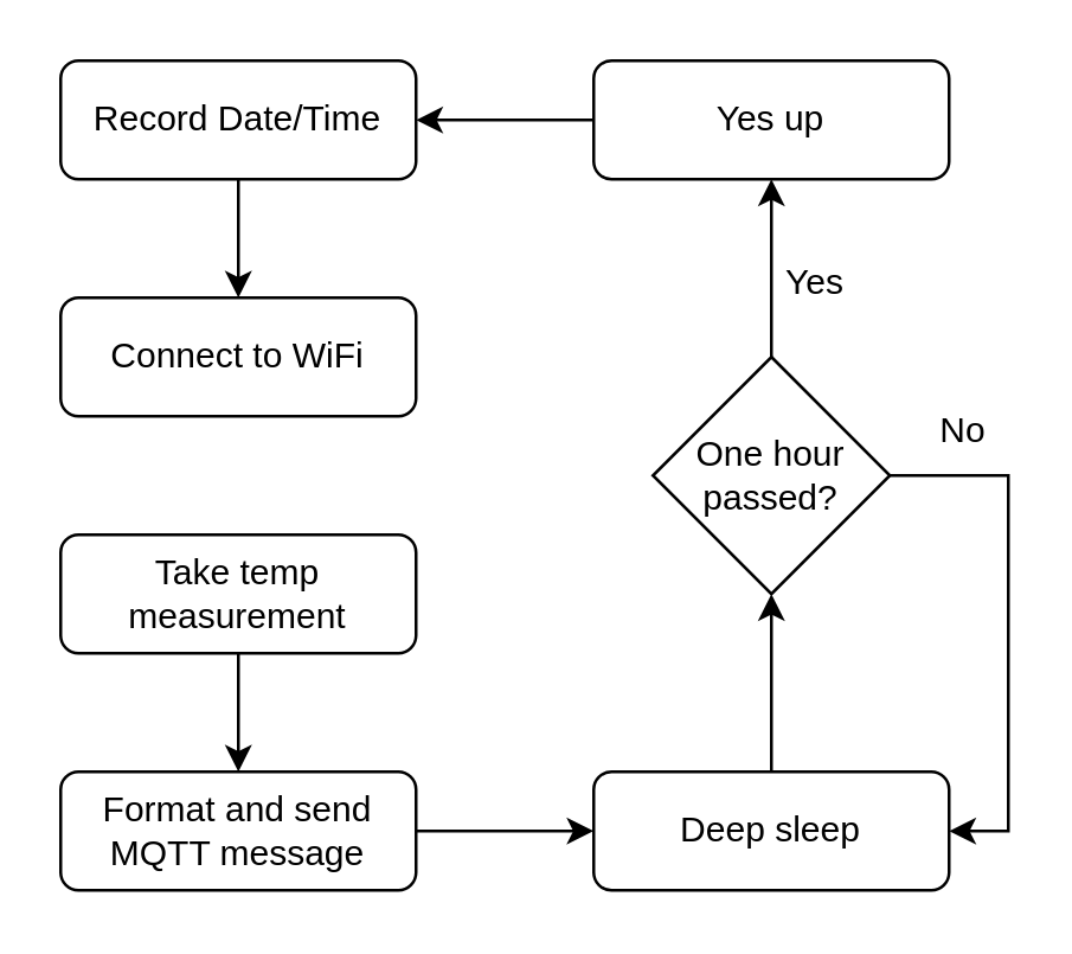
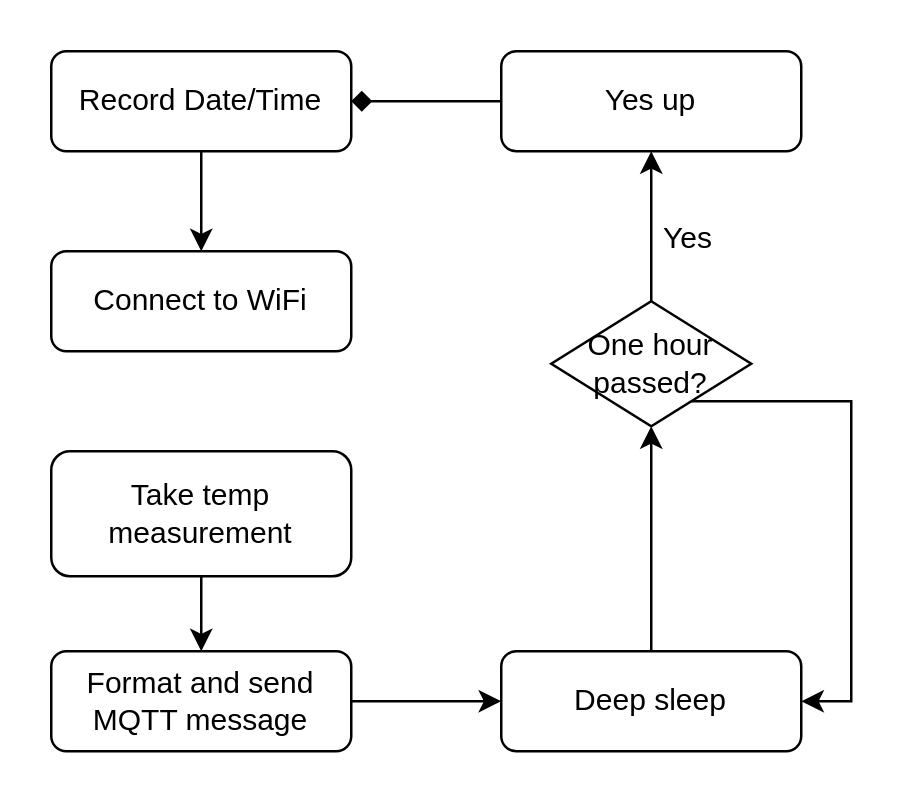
  <mxCell id="0" />
  <mxCell id="1" parent="0" />
  <mxCell id="2" style="edgeStyle=orthogonalEdgeStyle;rounded=0;orthogonalLoop=1;jettySize=auto;html=1;" edge="1" parent="1" source="3" target="4"><mxGeometry relative="1" as="geometry" /></mxCell>
  <mxCell id="3" value="Record Date/Time" style="rounded=1;whiteSpace=wrap;html=1;fontSize=12;glass=0;strokeWidth=1;shadow=0;" vertex="1" parent="1"><mxGeometry x="20" y="20" width="120" height="40" as="geometry" /></mxCell>
  <mxCell id="4" value="Connect to WiFi" style="rounded=1;whiteSpace=wrap;html=1;fontSize=12;glass=0;strokeWidth=1;shadow=0;" vertex="1" parent="1"><mxGeometry x="20" y="100" width="120" height="40" as="geometry" /></mxCell>
  <mxCell id="5" style="edgeStyle=orthogonalEdgeStyle;rounded=0;orthogonalLoop=1;jettySize=auto;html=1;" edge="1" parent="1" source="6" target="8"><mxGeometry relative="1" as="geometry" /></mxCell>
- <mxCell id="6" value="Take temp measurement" style="rounded=1;whiteSpace=wrap;html=1;fontSize=12;glass=0;strokeWidth=1;shadow=0;" vertex="1" parent="1"><mxGeometry x="20" y="180" width="120" height="40" as="geometry" /></mxCell>
+ <mxCell id="6" value="Take temp measurement" style="rounded=1;whiteSpace=wrap;html=1;fontSize=12;glass=0;strokeWidth=1;shadow=0;" vertex="1" parent="1"><mxGeometry x="20" y="180" width="120" height="50" as="geometry" /></mxCell>
  <mxCell id="7" style="edgeStyle=orthogonalEdgeStyle;rounded=0;orthogonalLoop=1;jettySize=auto;html=1;entryX=0;entryY=0.5;entryDx=0;entryDy=0;" edge="1" parent="1" source="8" target="10"><mxGeometry relative="1" as="geometry" /></mxCell>
  <mxCell id="8" value="Format and send MQTT message" style="rounded=1;whiteSpace=wrap;html=1;fontSize=12;glass=0;strokeWidth=1;shadow=0;" vertex="1" parent="1"><mxGeometry x="20" y="260" width="120" height="40" as="geometry" /></mxCell>
  <mxCell id="9" style="edgeStyle=orthogonalEdgeStyle;rounded=0;orthogonalLoop=1;jettySize=auto;html=1;" edge="1" parent="1" source="10" target="13"><mxGeometry relative="1" as="geometry" /></mxCell>
  <mxCell id="10" value="Deep sleep" style="rounded=1;whiteSpace=wrap;html=1;fontSize=12;glass=0;strokeWidth=1;shadow=0;" vertex="1" parent="1"><mxGeometry x="200" y="260" width="120" height="40" as="geometry" /></mxCell>
  <mxCell id="11" style="edgeStyle=orthogonalEdgeStyle;rounded=0;orthogonalLoop=1;jettySize=auto;html=1;entryX=1;entryY=0.5;entryDx=0;entryDy=0;" edge="1" parent="1" source="13" target="10"><mxGeometry relative="1" as="geometry"><Array as="points"><mxPoint x="340" y="160" /><mxPoint x="340" y="280" /></Array></mxGeometry></mxCell>
  <mxCell id="12" style="edgeStyle=orthogonalEdgeStyle;rounded=0;orthogonalLoop=1;jettySize=auto;html=1;entryX=0.5;entryY=1;entryDx=0;entryDy=0;" edge="1" parent="1" source="13" target="17"><mxGeometry relative="1" as="geometry" /></mxCell>
- <mxCell id="13" value="One hour passed?" style="rhombus;whiteSpace=wrap;html=1;" vertex="1" parent="1"><mxGeometry x="220" y="120" width="80" height="80" as="geometry" /></mxCell>
- <mxCell id="14" value="No" style="text;html=1;strokeColor=none;fillColor=none;align=center;verticalAlign=middle;whiteSpace=wrap;rounded=0;" vertex="1" parent="1"><mxGeometry x="310" y="130" width="30" height="30" as="geometry" /></mxCell>
+ <mxCell id="13" value="One hour passed?" style="rhombus;whiteSpace=wrap;html=1;" vertex="1" parent="1"><mxGeometry x="220" y="120" width="80" height="50" as="geometry" /></mxCell>
  <mxCell id="15" value="Yes" style="text;html=1;strokeColor=none;fillColor=none;align=center;verticalAlign=middle;whiteSpace=wrap;rounded=0;" vertex="1" parent="1"><mxGeometry x="260" y="80" width="30" height="30" as="geometry" /></mxCell>
- <mxCell id="16" style="edgeStyle=orthogonalEdgeStyle;rounded=0;orthogonalLoop=1;jettySize=auto;html=1;entryX=1;entryY=0.5;entryDx=0;entryDy=0;" edge="1" parent="1" source="17" target="3"><mxGeometry relative="1" as="geometry" /></mxCell>
+ <mxCell id="16" style="edgeStyle=orthogonalEdgeStyle;rounded=0;orthogonalLoop=1;jettySize=auto;html=1;entryX=1;entryY=0.5;entryDx=0;entryDy=0;endArrow=diamond;" edge="1" parent="1" source="17" target="3"><mxGeometry relative="1" as="geometry" /></mxCell>
  <mxCell id="17" value="Yes up" style="rounded=1;whiteSpace=wrap;html=1;fontSize=12;glass=0;strokeWidth=1;shadow=0;" vertex="1" parent="1"><mxGeometry x="200" y="20" width="120" height="40" as="geometry" /></mxCell>
